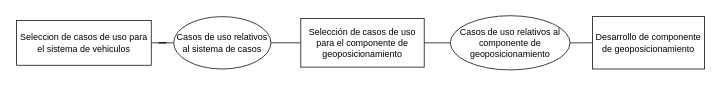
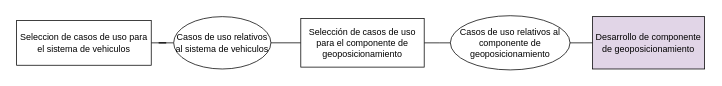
  <mxCell id="0" />
  <mxCell id="1" parent="0" />
- <mxCell id="2" value="Desarrollo de componente de geoposicionamiento" style="rounded=0;whiteSpace=wrap;html=1;" vertex="1" parent="1"><mxGeometry x="790" y="21.75" width="150" height="70" as="geometry" /></mxCell>
+ <mxCell id="2" value="Desarrollo de componente de geoposicionamiento" style="rounded=0;whiteSpace=wrap;html=1;fillColor=#e1d5e7;" vertex="1" parent="1"><mxGeometry x="790" y="21.75" width="150" height="70" as="geometry" /></mxCell>
  <mxCell id="3" style="edgeStyle=orthogonalEdgeStyle;rounded=0;orthogonalLoop=1;jettySize=auto;html=1;endArrow=none;endFill=0;" edge="1" parent="1" source="4" target="6"><mxGeometry relative="1" as="geometry" /></mxCell>
  <mxCell id="4" value="Seleccion de casos de uso para el sistema de vehiculos" style="rounded=0;whiteSpace=wrap;html=1;" vertex="1" parent="1"><mxGeometry x="20" y="26.75" width="180" height="60" as="geometry" /></mxCell>
  <mxCell id="5" value="" style="edgeStyle=orthogonalEdgeStyle;rounded=0;orthogonalLoop=1;jettySize=auto;html=1;entryX=0;entryY=0.5;entryDx=0;entryDy=0;endArrow=none;endFill=0;" edge="1" parent="1" source="6" target="8"><mxGeometry relative="1" as="geometry" /></mxCell>
- <mxCell id="6" value="Casos de uso relativos al sistema de casos" style="ellipse;whiteSpace=wrap;html=1;" vertex="1" parent="1"><mxGeometry x="230" y="21.75" width="130" height="70" as="geometry" /></mxCell>
+ <mxCell id="6" value="Casos de uso relativos al sistema de vehiculos" style="ellipse;whiteSpace=wrap;html=1;" vertex="1" parent="1"><mxGeometry x="230" y="21.75" width="130" height="70" as="geometry" /></mxCell>
  <mxCell id="7" style="edgeStyle=orthogonalEdgeStyle;rounded=0;orthogonalLoop=1;jettySize=auto;html=1;endArrow=none;endFill=0;" edge="1" parent="1" source="8" target="10"><mxGeometry relative="1" as="geometry" /></mxCell>
  <mxCell id="8" value="Selección de casos de uso para el componente de geoposicionamiento" style="whiteSpace=wrap;html=1;" vertex="1" parent="1"><mxGeometry x="400" y="24.25" width="165" height="65" as="geometry" /></mxCell>
  <mxCell id="9" style="edgeStyle=orthogonalEdgeStyle;rounded=0;orthogonalLoop=1;jettySize=auto;html=1;entryX=0;entryY=0.5;entryDx=0;entryDy=0;endArrow=none;endFill=0;" edge="1" parent="1" source="10" target="2"><mxGeometry relative="1" as="geometry" /></mxCell>
  <mxCell id="10" value="Casos de uso relativos al componente de geoposicionamiento" style="ellipse;whiteSpace=wrap;html=1;" vertex="1" parent="1"><mxGeometry x="600" y="20.5" width="160" height="72.5" as="geometry" /></mxCell>
